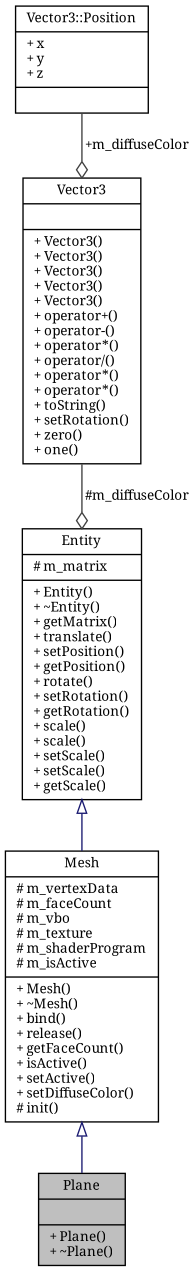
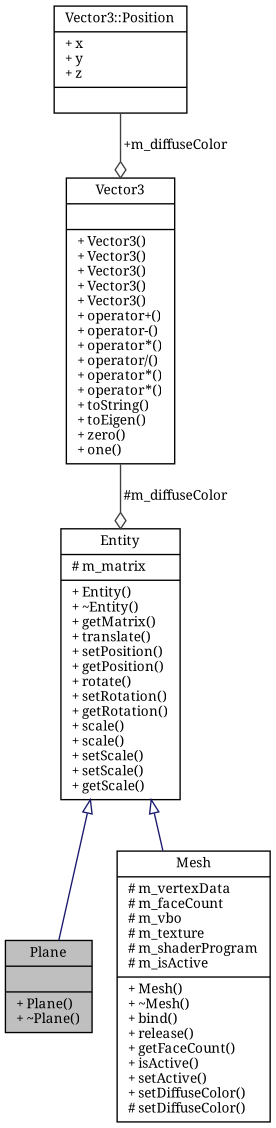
  digraph {
    fontname="Noto Serif"
    node [color=black fillcolor=white fontname="Noto Serif" fontsize=10 shape=record style=filled]
    edge [color=midnightblue fontname="Noto Serif" fontsize=10 labelfontname=Helvetica labelfontsize=10 style=solid]
    n1 [fillcolor=grey75 fontcolor=black height=0.2 label="{Plane\n||+ Plane()\l+ ~Plane()\l}" width=0.4]
-   n2 [height=0.2 label="{Mesh\n|# m_vertexData\l# m_faceCount\l# m_vbo\l# m_texture\l# m_shaderProgram\l# m_isActive\l|+ Mesh()\l+ ~Mesh()\l+ bind()\l+ release()\l+ getFaceCount()\l+ isActive()\l+ setActive()\l+ setDiffuseColor()\l# init()\l}" width=0.4]
+   n2 [height=0.2 label="{Mesh\n|# m_vertexData\l# m_faceCount\l# m_vbo\l# m_texture\l# m_shaderProgram\l# m_isActive\l|+ Mesh()\l+ ~Mesh()\l+ bind()\l+ release()\l+ getFaceCount()\l+ isActive()\l+ setActive()\l+ setDiffuseColor()\l# setDiffuseColor()\l}" width=0.4]
    n3 [height=0.2 label="{Entity\n|# m_matrix\l|+ Entity()\l+ ~Entity()\l+ getMatrix()\l+ translate()\l+ setPosition()\l+ getPosition()\l+ rotate()\l+ setRotation()\l+ getRotation()\l+ scale()\l+ scale()\l+ setScale()\l+ setScale()\l+ getScale()\l}" width=0.4]
-   n4 [height=0.2 label="{Vector3\n||+ Vector3()\l+ Vector3()\l+ Vector3()\l+ Vector3()\l+ Vector3()\l+ operator+()\l+ operator-()\l+ operator*()\l+ operator/()\l+ operator*()\l+ operator*()\l+ toString()\l+ setRotation()\l+ zero()\l+ one()\l}" width=0.4]
+   n4 [height=0.2 label="{Vector3\n||+ Vector3()\l+ Vector3()\l+ Vector3()\l+ Vector3()\l+ Vector3()\l+ operator+()\l+ operator-()\l+ operator*()\l+ operator/()\l+ operator*()\l+ operator*()\l+ toString()\l+ toEigen()\l+ zero()\l+ one()\l}" width=0.4]
    n5 [height=0.2 label="{Vector3::Position\n|+ x\l+ y\l+ z\l|}" width=0.4]
-   n2 -> n1 [arrowtail=onormal dir=back]
+   n3 -> n1 [arrowtail=onormal dir=back]
    n3 -> n2 [arrowtail=onormal dir=back]
    n4 -> n3 [arrowhead=odiamond color=grey25 label=" #m_diffuseColor"]
    n5 -> n4 [arrowhead=odiamond color=grey25 label=" +m_diffuseColor"]
  }
